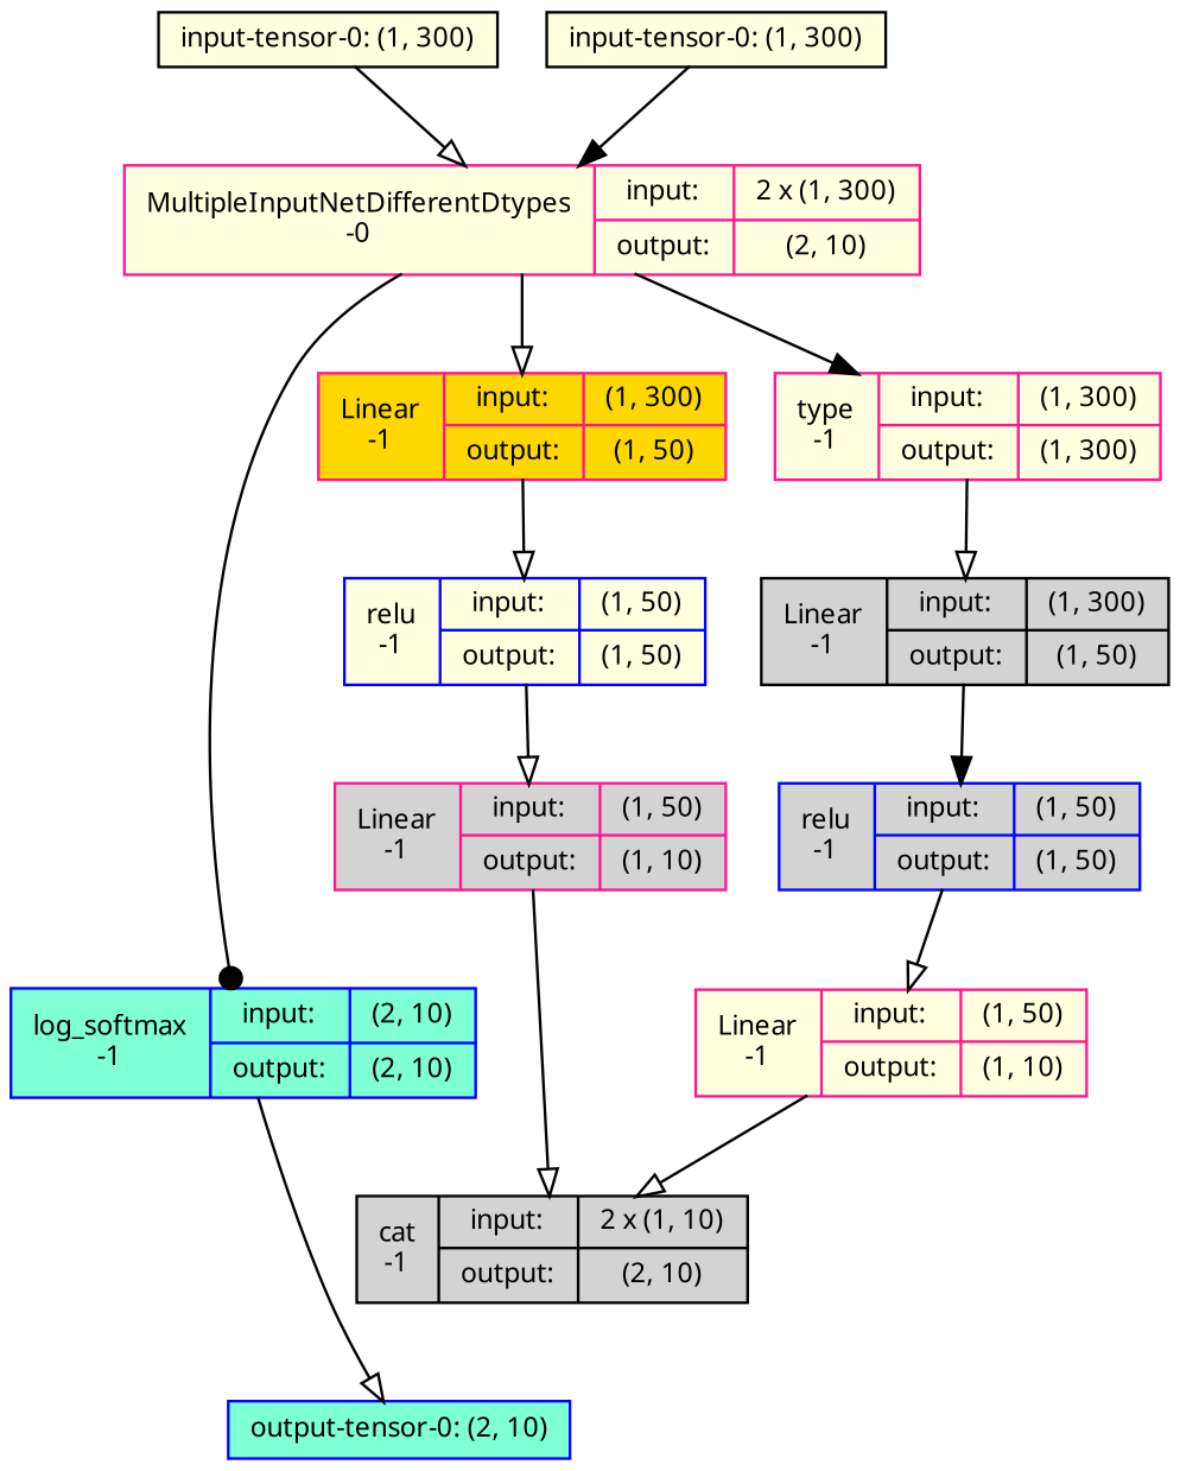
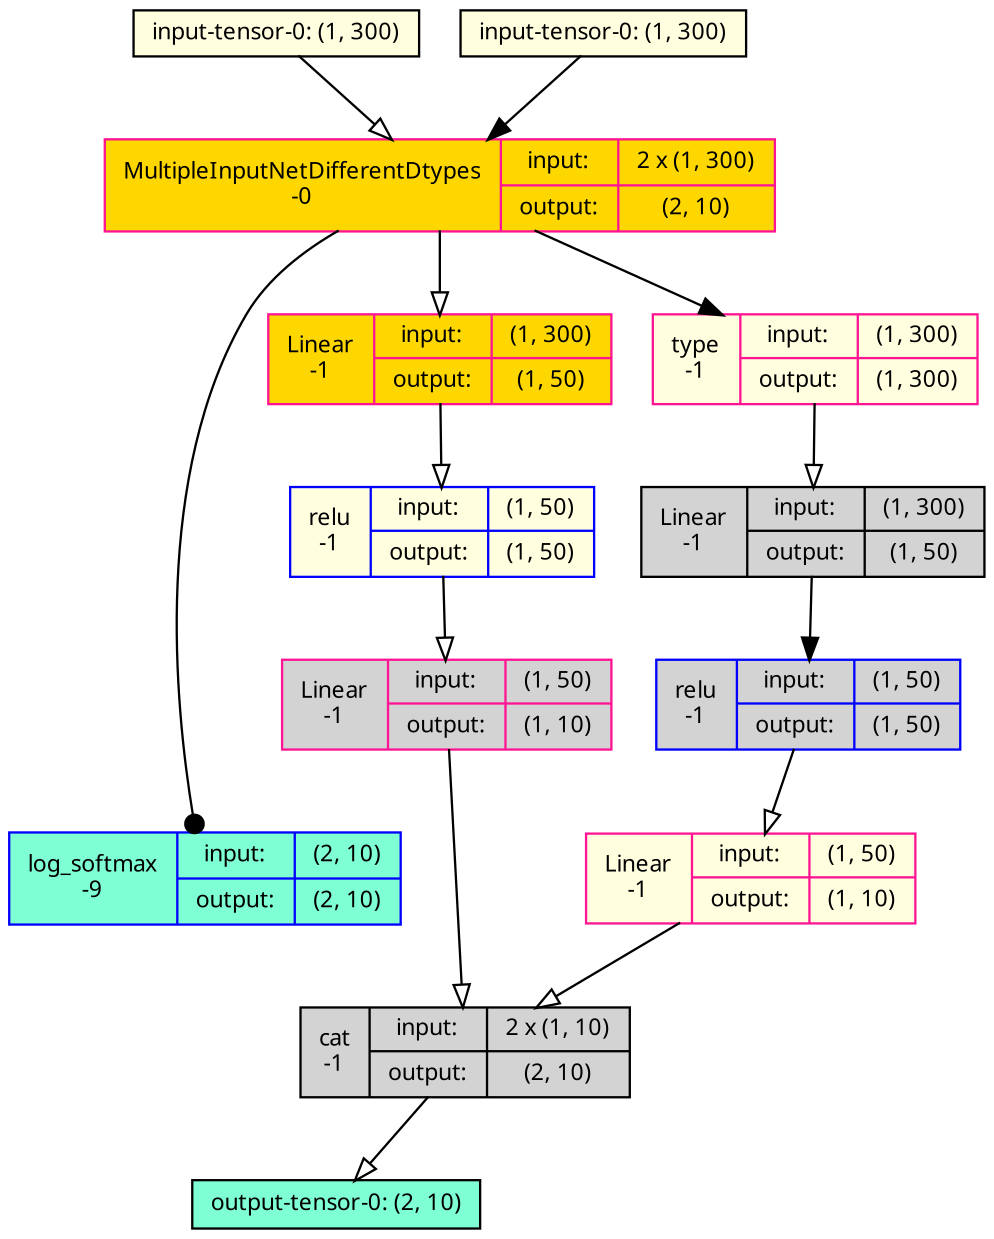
  strict digraph {
    ordering=in
    node [align=left color=black fillcolor=lightyellow fontname="Linux libertine" fontsize=10 ranksep=0.1 shape=record style=filled]
    edge [arrowhead=onormal fontsize=10]
    n1 [height=0.2 label="input-tensor-0: (1, 300)"]
-   n2 [color=deeppink height=0.2 label="MultipleInputNetDifferentDtypes\n-0|{input:|output:}|{2 x (1, 300)|(2, 10)}"]
+   n2 [color=deeppink fillcolor=gold height=0.2 label="MultipleInputNetDifferentDtypes\n-0|{input:|output:}|{2 x (1, 300)|(2, 10)}"]
    n3 [color=deeppink fillcolor=gold height=0.2 label="Linear\n-1|{input:|output:}|{(1, 300)|(1, 50)}"]
    n4 [color=deeppink height=0.2 label="type\n-1|{input:|output:}|{(1, 300)|(1, 300)}"]
-   n5 [color=blue fillcolor=aquamarine height=0.2 label="log_softmax\n-1|{input:|output:}|{(2, 10)|(2, 10)}"]
+   n5 [color=blue fillcolor=aquamarine height=0.2 label="log_softmax\n-9|{input:|output:}|{(2, 10)|(2, 10)}"]
    n6 [height=0.2 label="input-tensor-0: (1, 300)"]
    n7 [color=blue height=0.2 label="relu\n-1|{input:|output:}|{(1, 50)|(1, 50)}"]
    n8 [fillcolor=lightgrey height=0.2 label="Linear\n-1|{input:|output:}|{(1, 300)|(1, 50)}"]
    n9 [color=deeppink fillcolor=lightgrey height=0.2 label="Linear\n-1|{input:|output:}|{(1, 50)|(1, 10)}"]
    n10 [fillcolor=lightgrey height=0.2 label="cat\n-1|{input:|output:}|{2 x (1, 10)|(2, 10)}"]
-   n11 [color=blue fillcolor=aquamarine height=0.2 label="output-tensor-0: (2, 10)"]
+   n11 [fillcolor=aquamarine height=0.2 label="output-tensor-0: (2, 10)"]
    n12 [color=blue fillcolor=lightgrey height=0.2 label="relu\n-1|{input:|output:}|{(1, 50)|(1, 50)}"]
    n13 [color=deeppink height=0.2 label="Linear\n-1|{input:|output:}|{(1, 50)|(1, 10)}"]
    n1 -> n2
    n2 -> n3
    n2 -> n4 [arrowhead=normal]
    n2 -> n5 [arrowhead=dot]
    n3 -> n7
    n4 -> n8
-   n5 -> n11
+   n10 -> n11
    n6 -> n2 [arrowhead=normal]
    n7 -> n9
    n8 -> n12 [arrowhead=normal]
    n9 -> n10
    n12 -> n13
    n13 -> n10
  }
